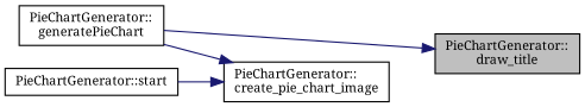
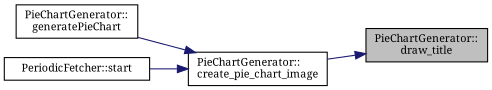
  digraph {
    fontname="Noto Serif"
    rankdir=RL
    node [color=black fillcolor=white fontname="Noto Serif" fontsize=10 shape=record style=filled]
    edge [color=midnightblue dir=back fontname="Noto Serif" fontsize=10 labelfontname=Helvetica labelfontsize=10 style=solid]
    n1 [fillcolor=grey75 fontcolor=black height=0.2 label="PieChartGenerator::\ldraw_title" width=0.4]
    n2 [height=0.2 label="PieChartGenerator::\lcreate_pie_chart_image" width=0.4]
    n3 [height=0.2 label="PieChartGenerator::\lgeneratePieChart" width=0.4]
-   n4 [height=0.2 label="PieChartGenerator::start" width=0.4]
-   n1 -> n3
+   n4 [height=0.2 label="PeriodicFetcher::start" width=0.4]
+   n1 -> n2
    n2 -> n3
    n2 -> n4
  }
